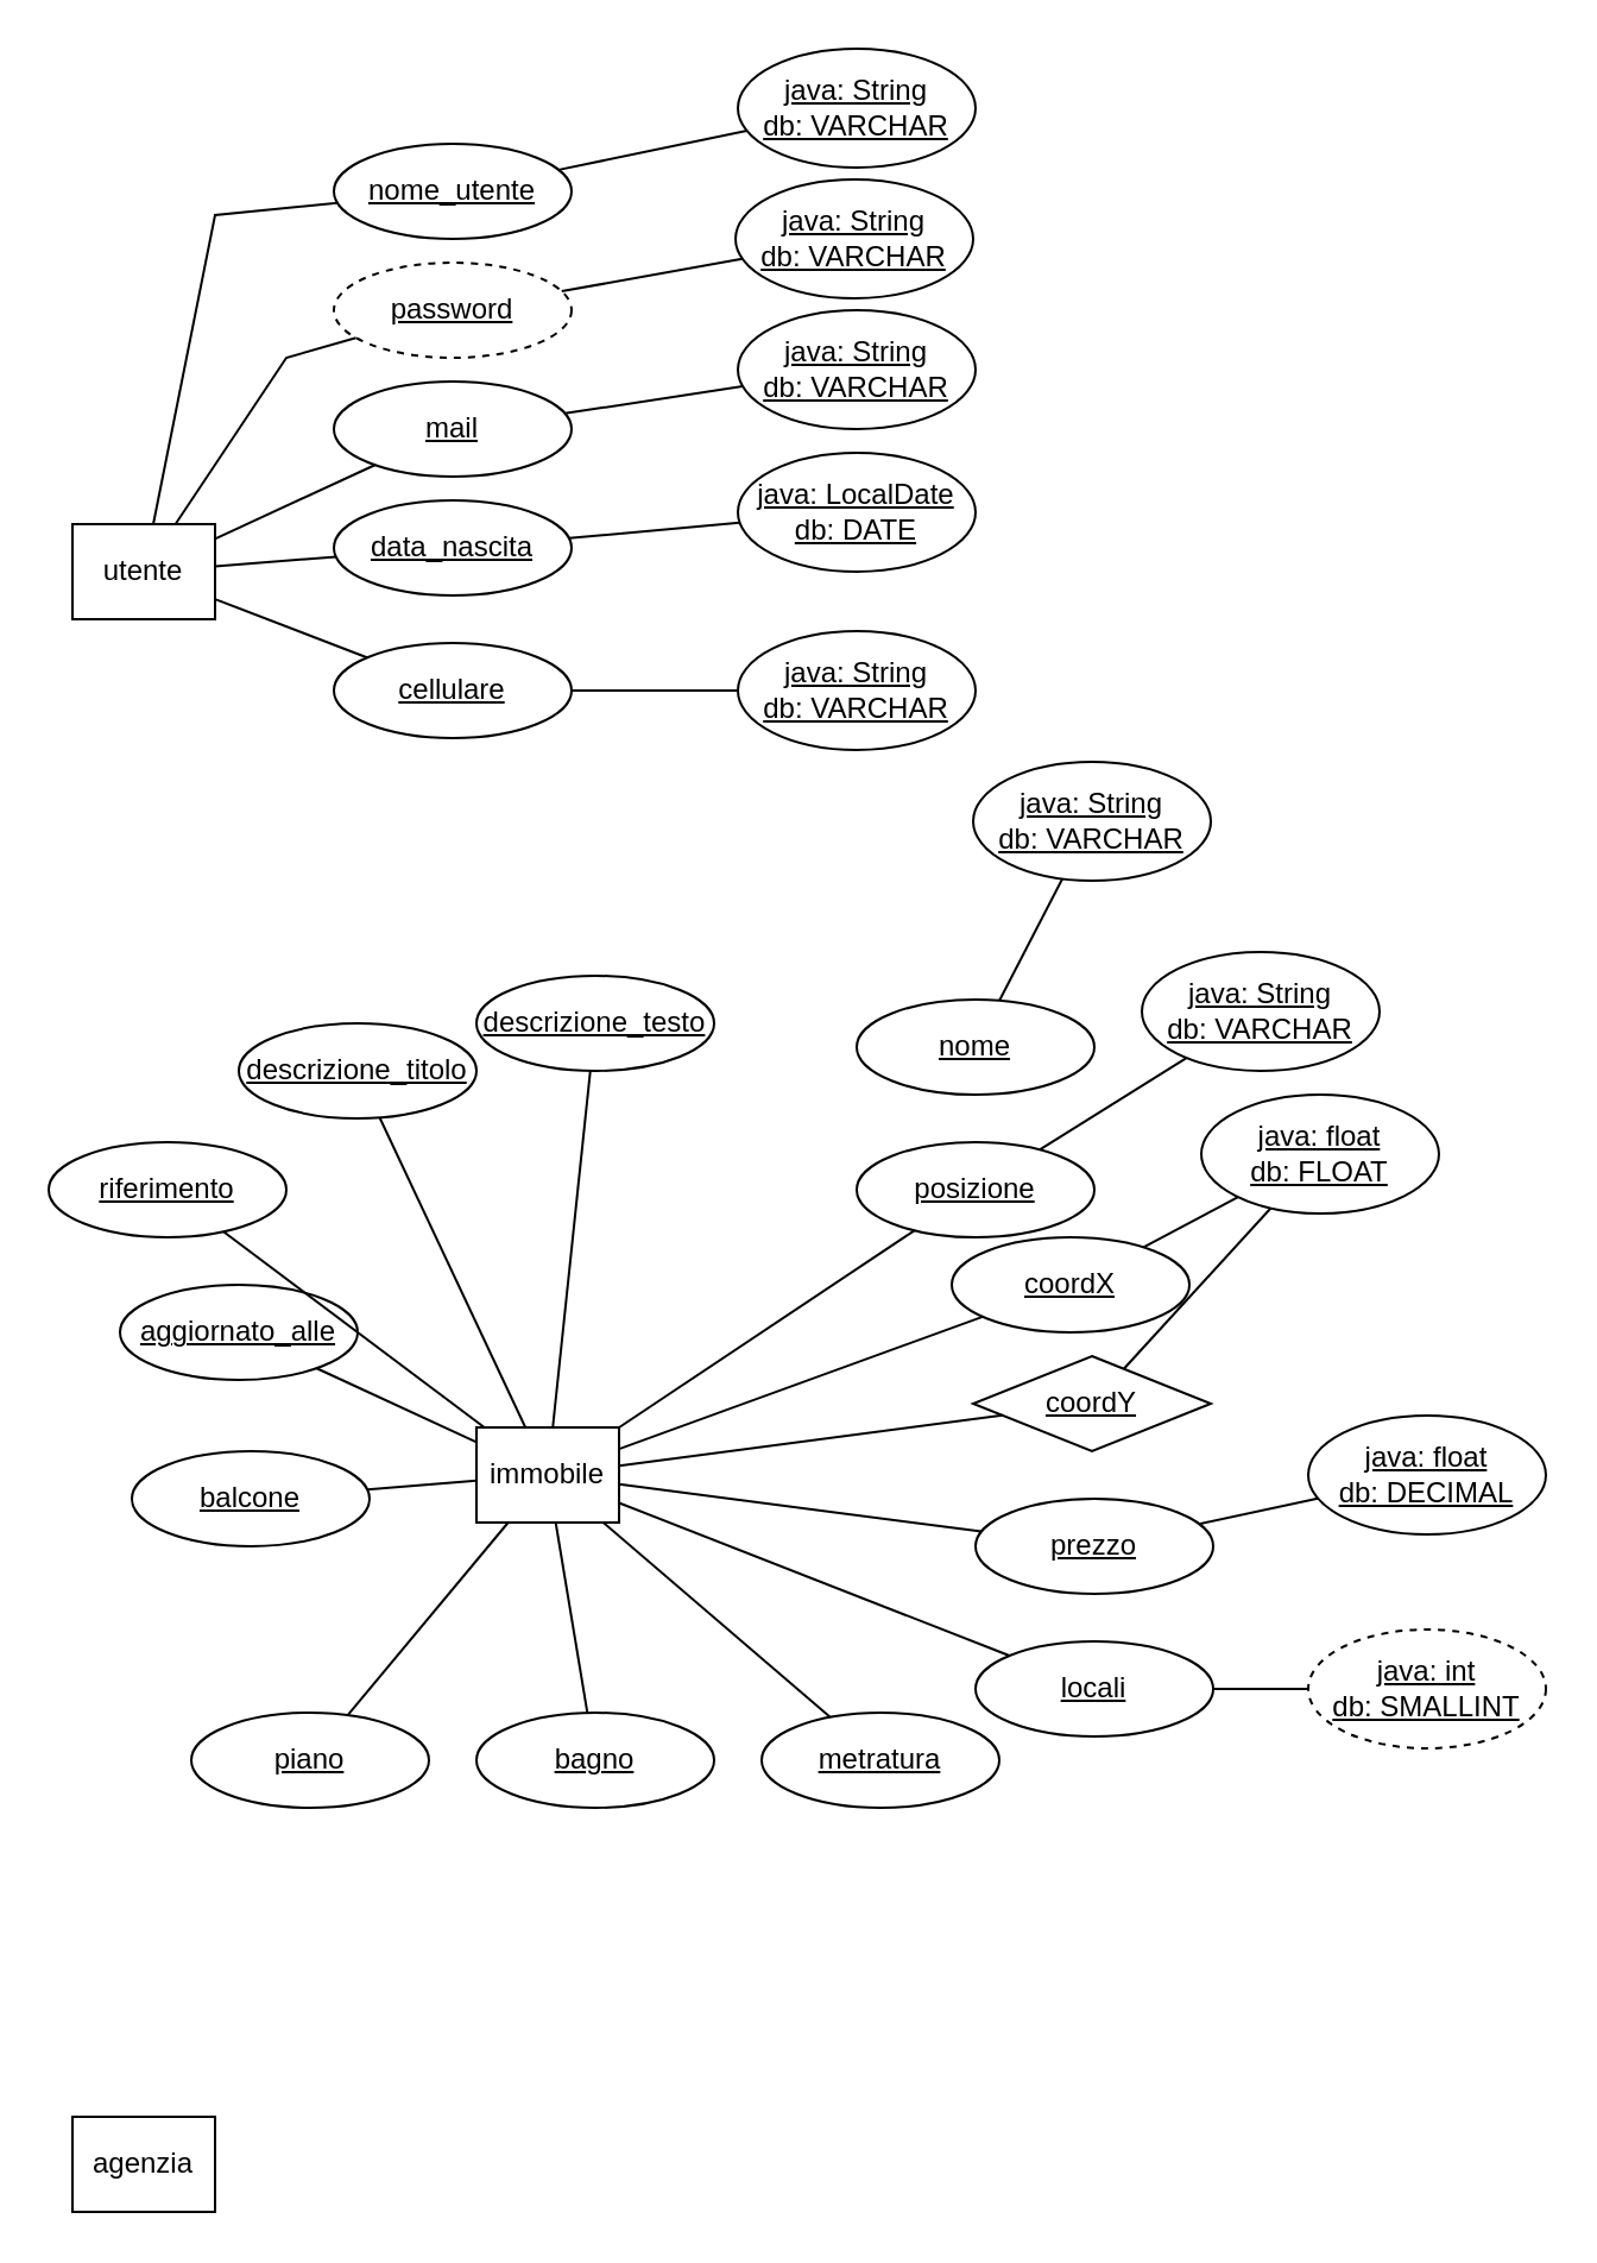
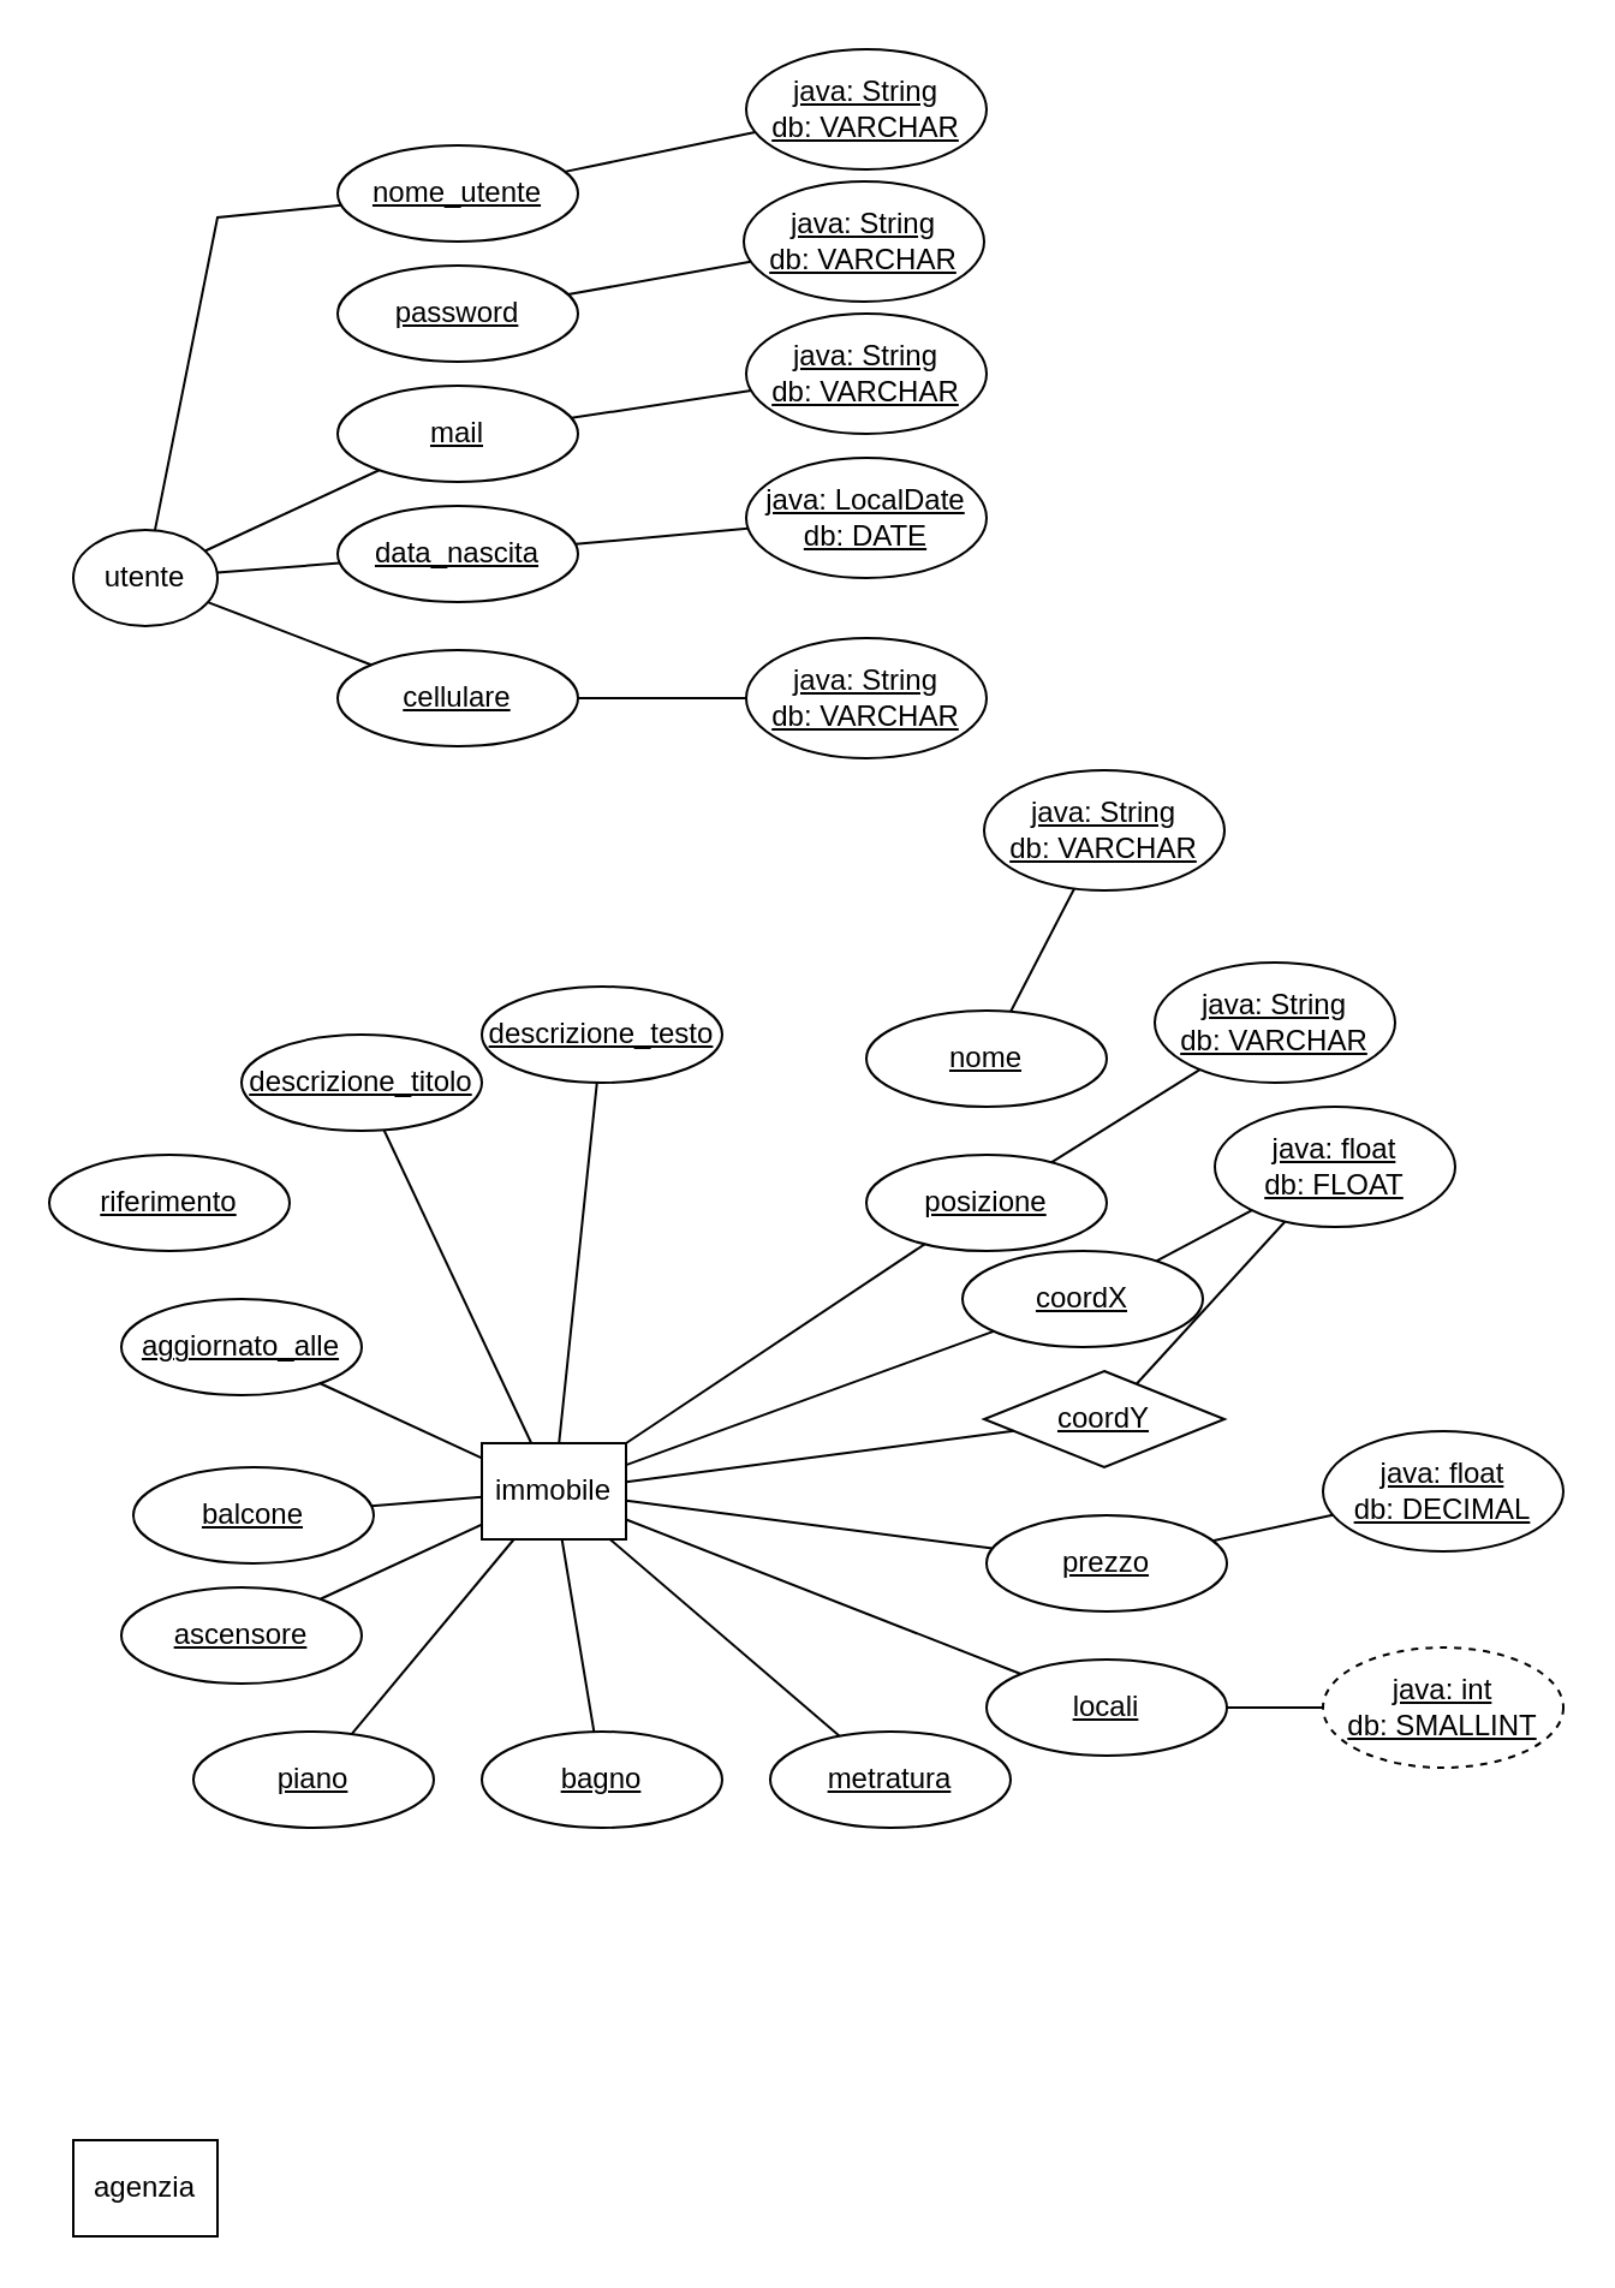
  <mxCell id="0" />
  <mxCell id="1" parent="0" />
- <mxCell id="2" value="utente" style="whiteSpace=wrap;html=1;align=center;" vertex="1" parent="1"><mxGeometry x="30" y="220" width="60" height="40" as="geometry" /></mxCell>
+ <mxCell id="2" value="utente" style="ellipse;whiteSpace=wrap;html=1;align=center;" vertex="1" parent="1"><mxGeometry x="30" y="220" width="60" height="40" as="geometry" /></mxCell>
  <mxCell id="3" value="immo&lt;span style=&quot;background-color: initial;&quot;&gt;bile&lt;/span&gt;" style="whiteSpace=wrap;html=1;align=center;" vertex="1" parent="1"><mxGeometry x="200" y="600" width="60" height="40" as="geometry" /></mxCell>
  <mxCell id="4" value="prezzo" style="ellipse;whiteSpace=wrap;html=1;align=center;fontStyle=4;" vertex="1" parent="1"><mxGeometry x="410" y="630" width="100" height="40" as="geometry" /></mxCell>
  <mxCell id="5" value="" style="endArrow=none;html=1;rounded=0;" edge="1" parent="1" source="3" target="4"><mxGeometry relative="1" as="geometry"><mxPoint x="290" y="620" as="sourcePoint" /><mxPoint x="400" y="630" as="targetPoint" /></mxGeometry></mxCell>
  <mxCell id="6" value="agenzia" style="whiteSpace=wrap;html=1;align=center;" vertex="1" parent="1"><mxGeometry x="30" y="890" width="60" height="40" as="geometry" /></mxCell>
  <mxCell id="7" value="nome_utente" style="ellipse;whiteSpace=wrap;html=1;align=center;fontStyle=4;" vertex="1" parent="1"><mxGeometry x="140" y="60" width="100" height="40" as="geometry" /></mxCell>
- <mxCell id="8" value="password" style="ellipse;whiteSpace=wrap;html=1;align=center;fontStyle=4;dashed=1;" vertex="1" parent="1"><mxGeometry x="140" y="110" width="100" height="40" as="geometry" /></mxCell>
+ <mxCell id="8" value="password" style="ellipse;whiteSpace=wrap;html=1;align=center;fontStyle=4;" vertex="1" parent="1"><mxGeometry x="140" y="110" width="100" height="40" as="geometry" /></mxCell>
  <mxCell id="9" value="" style="endArrow=none;html=1;rounded=0;" edge="1" parent="1" source="2" target="7"><mxGeometry relative="1" as="geometry"><mxPoint x="120" y="420" as="sourcePoint" /><mxPoint x="280" y="420" as="targetPoint" /><Array as="points"><mxPoint x="90" y="90" /></Array></mxGeometry></mxCell>
- <mxCell id="10" value="" style="endArrow=none;html=1;rounded=0;" edge="1" parent="1" source="2" target="8"><mxGeometry relative="1" as="geometry"><mxPoint x="120" y="420" as="sourcePoint" /><mxPoint x="280" y="420" as="targetPoint" /><Array as="points"><mxPoint x="120" y="150" /></Array></mxGeometry></mxCell>
  <mxCell id="11" value="mail" style="ellipse;whiteSpace=wrap;html=1;align=center;fontStyle=4;" vertex="1" parent="1"><mxGeometry x="140" y="160" width="100" height="40" as="geometry" /></mxCell>
  <mxCell id="12" value="" style="endArrow=none;html=1;rounded=0;" edge="1" parent="1" source="2" target="11"><mxGeometry relative="1" as="geometry"><mxPoint x="100" y="248" as="sourcePoint" /><mxPoint x="151" y="244" as="targetPoint" /></mxGeometry></mxCell>
  <mxCell id="13" value="data_nascita" style="ellipse;whiteSpace=wrap;html=1;align=center;fontStyle=4;" vertex="1" parent="1"><mxGeometry x="140" y="210" width="100" height="40" as="geometry" /></mxCell>
  <mxCell id="14" value="" style="endArrow=none;html=1;rounded=0;" edge="1" parent="1" source="2" target="13"><mxGeometry relative="1" as="geometry"><mxPoint x="100" y="250" as="sourcePoint" /><mxPoint x="150" y="250" as="targetPoint" /></mxGeometry></mxCell>
  <mxCell id="15" value="cellulare" style="ellipse;whiteSpace=wrap;html=1;align=center;fontStyle=4;" vertex="1" parent="1"><mxGeometry x="140" y="270" width="100" height="40" as="geometry" /></mxCell>
  <mxCell id="16" value="" style="endArrow=none;html=1;rounded=0;" edge="1" parent="1" source="2" target="15"><mxGeometry relative="1" as="geometry"><mxPoint x="100" y="248" as="sourcePoint" /><mxPoint x="151" y="244" as="targetPoint" /></mxGeometry></mxCell>
  <mxCell id="17" value="nome" style="ellipse;whiteSpace=wrap;html=1;align=center;fontStyle=4;" vertex="1" parent="1"><mxGeometry x="360" y="420" width="100" height="40" as="geometry" /></mxCell>
  <mxCell id="18" value="posizione" style="ellipse;whiteSpace=wrap;html=1;align=center;fontStyle=4;" vertex="1" parent="1"><mxGeometry x="360" y="480" width="100" height="40" as="geometry" /></mxCell>
  <mxCell id="19" value="" style="endArrow=none;html=1;rounded=0;" edge="1" parent="1" source="3" target="18"><mxGeometry relative="1" as="geometry"><mxPoint x="260" y="580" as="sourcePoint" /><mxPoint x="320" y="580" as="targetPoint" /></mxGeometry></mxCell>
  <mxCell id="20" value="locali" style="ellipse;whiteSpace=wrap;html=1;align=center;fontStyle=4;" vertex="1" parent="1"><mxGeometry x="410" y="690" width="100" height="40" as="geometry" /></mxCell>
  <mxCell id="21" value="metratura" style="ellipse;whiteSpace=wrap;html=1;align=center;fontStyle=4;" vertex="1" parent="1"><mxGeometry x="320" y="720" width="100" height="40" as="geometry" /></mxCell>
  <mxCell id="22" value="bagno" style="ellipse;whiteSpace=wrap;html=1;align=center;fontStyle=4;" vertex="1" parent="1"><mxGeometry x="200" y="720" width="100" height="40" as="geometry" /></mxCell>
  <mxCell id="23" value="piano" style="ellipse;whiteSpace=wrap;html=1;align=center;fontStyle=4;" vertex="1" parent="1"><mxGeometry x="80" y="720" width="100" height="40" as="geometry" /></mxCell>
  <mxCell id="24" value="balcone" style="ellipse;whiteSpace=wrap;html=1;align=center;fontStyle=4;" vertex="1" parent="1"><mxGeometry x="55" y="610" width="100" height="40" as="geometry" /></mxCell>
+ <mxCell id="25" value="ascensore" style="ellipse;whiteSpace=wrap;html=1;align=center;fontStyle=4;" vertex="1" parent="1"><mxGeometry x="50" y="660" width="100" height="40" as="geometry" /></mxCell>
  <mxCell id="26" value="" style="endArrow=none;html=1;rounded=0;" edge="1" parent="1" source="3" target="20"><mxGeometry relative="1" as="geometry"><mxPoint x="260" y="670" as="sourcePoint" /><mxPoint x="320" y="670" as="targetPoint" /></mxGeometry></mxCell>
  <mxCell id="27" value="" style="endArrow=none;html=1;rounded=0;" edge="1" parent="1" source="3" target="21"><mxGeometry relative="1" as="geometry"><mxPoint x="250" y="679.8" as="sourcePoint" /><mxPoint x="310" y="679.8" as="targetPoint" /></mxGeometry></mxCell>
  <mxCell id="28" value="" style="endArrow=none;html=1;rounded=0;" edge="1" parent="1" source="3" target="22"><mxGeometry relative="1" as="geometry"><mxPoint x="240" y="690" as="sourcePoint" /><mxPoint x="300" y="690" as="targetPoint" /></mxGeometry></mxCell>
  <mxCell id="29" value="" style="endArrow=none;html=1;rounded=0;" edge="1" parent="1" source="3" target="24"><mxGeometry relative="1" as="geometry"><mxPoint x="200" y="660" as="sourcePoint" /><mxPoint x="260" y="660" as="targetPoint" /></mxGeometry></mxCell>
+ <mxCell id="30" value="" style="endArrow=none;html=1;rounded=0;" edge="1" parent="1" source="3" target="25"><mxGeometry relative="1" as="geometry"><mxPoint x="190" y="669.8" as="sourcePoint" /><mxPoint x="250" y="669.8" as="targetPoint" /></mxGeometry></mxCell>
  <mxCell id="31" value="" style="endArrow=none;html=1;rounded=0;" edge="1" parent="1" source="3" target="23"><mxGeometry relative="1" as="geometry"><mxPoint x="180" y="680" as="sourcePoint" /><mxPoint x="240" y="680" as="targetPoint" /></mxGeometry></mxCell>
  <mxCell id="32" value="aggiornato_alle" style="ellipse;whiteSpace=wrap;html=1;align=center;fontStyle=4;" vertex="1" parent="1"><mxGeometry x="50" y="540" width="100" height="40" as="geometry" /></mxCell>
  <mxCell id="33" value="" style="endArrow=none;html=1;rounded=0;" edge="1" parent="1" source="3" target="32"><mxGeometry relative="1" as="geometry"><mxPoint x="200" y="599.6" as="sourcePoint" /><mxPoint x="140" y="599.6" as="targetPoint" /></mxGeometry></mxCell>
  <mxCell id="34" value="riferimento" style="ellipse;whiteSpace=wrap;html=1;align=center;fontStyle=4;" vertex="1" parent="1"><mxGeometry x="20" y="480" width="100" height="40" as="geometry" /></mxCell>
- <mxCell id="35" value="" style="endArrow=none;html=1;rounded=0;" edge="1" parent="1" source="3" target="34"><mxGeometry relative="1" as="geometry"><mxPoint x="217.25" y="560.89" as="sourcePoint" /><mxPoint x="150.25" y="529.89" as="targetPoint" /></mxGeometry></mxCell>
  <mxCell id="36" value="descrizione_titolo" style="ellipse;whiteSpace=wrap;html=1;align=center;fontStyle=4;" vertex="1" parent="1"><mxGeometry x="100" y="430" width="100" height="40" as="geometry" /></mxCell>
  <mxCell id="37" value="descrizione_testo" style="ellipse;whiteSpace=wrap;html=1;align=center;fontStyle=4;" vertex="1" parent="1"><mxGeometry x="200" y="410" width="100" height="40" as="geometry" /></mxCell>
  <mxCell id="38" value="" style="endArrow=none;html=1;rounded=0;" edge="1" parent="1" source="3" target="37"><mxGeometry relative="1" as="geometry"><mxPoint x="212.5" y="553.86" as="sourcePoint" /><mxPoint x="297.5" y="519.86" as="targetPoint" /></mxGeometry></mxCell>
  <mxCell id="39" value="" style="endArrow=none;html=1;rounded=0;" edge="1" parent="1" source="3" target="36"><mxGeometry relative="1" as="geometry"><mxPoint x="202.5" y="544" as="sourcePoint" /><mxPoint x="287.5" y="510" as="targetPoint" /></mxGeometry></mxCell>
  <mxCell id="40" value="" style="endArrow=none;html=1;rounded=0;" edge="1" parent="1" source="7" target="41"><mxGeometry relative="1" as="geometry"><mxPoint x="290" y="79.8" as="sourcePoint" /><mxPoint x="320" y="80" as="targetPoint" /></mxGeometry></mxCell>
  <mxCell id="41" value="java: String&lt;div&gt;db: VARCHAR&lt;/div&gt;" style="ellipse;whiteSpace=wrap;html=1;align=center;fontStyle=4;" vertex="1" parent="1"><mxGeometry x="310" y="20" width="100" height="50" as="geometry" /></mxCell>
  <mxCell id="42" value="java: String&lt;div&gt;db: VARCHAR&lt;/div&gt;" style="ellipse;whiteSpace=wrap;html=1;align=center;fontStyle=4;" vertex="1" parent="1"><mxGeometry x="309" y="75" width="100" height="50" as="geometry" /></mxCell>
  <mxCell id="43" value="" style="endArrow=none;html=1;rounded=0;" edge="1" parent="1" source="8" target="42"><mxGeometry relative="1" as="geometry"><mxPoint x="260.45" y="160.08" as="sourcePoint" /><mxPoint x="339.45" y="143.08" as="targetPoint" /></mxGeometry></mxCell>
  <mxCell id="44" value="" style="endArrow=none;html=1;rounded=0;" edge="1" parent="1" source="11" target="45"><mxGeometry relative="1" as="geometry"><mxPoint x="270.45" y="176.53" as="sourcePoint" /><mxPoint x="349.45" y="159.53" as="targetPoint" /></mxGeometry></mxCell>
  <mxCell id="45" value="java: String&lt;div&gt;db: VARCHAR&lt;/div&gt;" style="ellipse;whiteSpace=wrap;html=1;align=center;fontStyle=4;" vertex="1" parent="1"><mxGeometry x="310" y="130" width="100" height="50" as="geometry" /></mxCell>
  <mxCell id="46" value="java: LocalDate&lt;div&gt;db: DATE&lt;/div&gt;" style="ellipse;whiteSpace=wrap;html=1;align=center;fontStyle=4;" vertex="1" parent="1"><mxGeometry x="310" y="190" width="100" height="50" as="geometry" /></mxCell>
  <mxCell id="47" value="" style="endArrow=none;html=1;rounded=0;" edge="1" parent="1" source="13" target="46"><mxGeometry relative="1" as="geometry"><mxPoint x="254.97" y="245.39" as="sourcePoint" /><mxPoint x="329.97" y="234.39" as="targetPoint" /></mxGeometry></mxCell>
  <mxCell id="48" value="java: String&lt;div&gt;db: VARCHAR&lt;/div&gt;" style="ellipse;whiteSpace=wrap;html=1;align=center;fontStyle=4;" vertex="1" parent="1"><mxGeometry x="310" y="265" width="100" height="50" as="geometry" /></mxCell>
  <mxCell id="49" value="" style="endArrow=none;html=1;rounded=0;" edge="1" parent="1" source="15" target="48"><mxGeometry relative="1" as="geometry"><mxPoint x="240.13" y="270.22" as="sourcePoint" /><mxPoint x="312.13" y="263.22" as="targetPoint" /></mxGeometry></mxCell>
  <mxCell id="50" value="java: String&lt;div&gt;db: VARCHAR&lt;/div&gt;" style="ellipse;whiteSpace=wrap;html=1;align=center;fontStyle=4;" vertex="1" parent="1"><mxGeometry x="409" y="320" width="100" height="50" as="geometry" /></mxCell>
  <mxCell id="51" value="" style="endArrow=none;html=1;rounded=0;" edge="1" parent="1" source="17" target="50"><mxGeometry relative="1" as="geometry"><mxPoint x="270" y="340" as="sourcePoint" /><mxPoint x="340" y="340" as="targetPoint" /></mxGeometry></mxCell>
  <mxCell id="52" value="java: String&lt;div&gt;db: VARCHAR&lt;/div&gt;" style="ellipse;whiteSpace=wrap;html=1;align=center;fontStyle=4;" vertex="1" parent="1"><mxGeometry x="480" y="400" width="100" height="50" as="geometry" /></mxCell>
  <mxCell id="53" value="" style="endArrow=none;html=1;rounded=0;" edge="1" parent="1" source="18" target="52"><mxGeometry relative="1" as="geometry"><mxPoint x="490.14" y="618.04" as="sourcePoint" /><mxPoint x="600.14" y="560.04" as="targetPoint" /></mxGeometry></mxCell>
  <mxCell id="54" value="coordX" style="ellipse;whiteSpace=wrap;html=1;align=center;fontStyle=4;" vertex="1" parent="1"><mxGeometry x="400" y="520" width="100" height="40" as="geometry" /></mxCell>
  <mxCell id="55" value="coordY" style="rhombus;whiteSpace=wrap;html=1;align=center;fontStyle=4;" vertex="1" parent="1"><mxGeometry x="409" y="570" width="100" height="40" as="geometry" /></mxCell>
  <mxCell id="56" value="" style="endArrow=none;html=1;rounded=0;" edge="1" parent="1" source="3" target="54"><mxGeometry relative="1" as="geometry"><mxPoint x="284.72" y="622.85" as="sourcePoint" /><mxPoint x="408.72" y="539.85" as="targetPoint" /></mxGeometry></mxCell>
  <mxCell id="57" value="" style="endArrow=none;html=1;rounded=0;" edge="1" parent="1" source="3" target="55"><mxGeometry relative="1" as="geometry"><mxPoint x="267" y="617.73" as="sourcePoint" /><mxPoint x="420" y="561.73" as="targetPoint" /></mxGeometry></mxCell>
  <mxCell id="58" value="java: float&lt;div&gt;db: FLOAT&lt;/div&gt;" style="ellipse;whiteSpace=wrap;html=1;align=center;fontStyle=4;" vertex="1" parent="1"><mxGeometry x="505" y="460" width="100" height="50" as="geometry" /></mxCell>
  <mxCell id="59" value="" style="endArrow=none;html=1;rounded=0;" edge="1" parent="1" source="54" target="58"><mxGeometry relative="1" as="geometry"><mxPoint x="500" y="675.55" as="sourcePoint" /><mxPoint x="653" y="619.55" as="targetPoint" /></mxGeometry></mxCell>
  <mxCell id="60" value="" style="endArrow=none;html=1;rounded=0;" edge="1" parent="1" source="55" target="58"><mxGeometry relative="1" as="geometry"><mxPoint x="549.6" y="583.89" as="sourcePoint" /><mxPoint x="607.6" y="559.89" as="targetPoint" /></mxGeometry></mxCell>
  <mxCell id="61" value="java: float&lt;div&gt;db: DECIMAL&lt;/div&gt;" style="ellipse;whiteSpace=wrap;html=1;align=center;fontStyle=4;" vertex="1" parent="1"><mxGeometry x="550" y="595" width="100" height="50" as="geometry" /></mxCell>
  <mxCell id="62" value="" style="endArrow=none;html=1;rounded=0;" edge="1" parent="1" source="4" target="61"><mxGeometry relative="1" as="geometry"><mxPoint x="530.13" y="595.17" as="sourcePoint" /><mxPoint x="605.13" y="530.17" as="targetPoint" /></mxGeometry></mxCell>
  <mxCell id="63" value="java: int&lt;div&gt;db: SMALLINT&lt;/div&gt;" style="ellipse;whiteSpace=wrap;html=1;align=center;fontStyle=4;dashed=1;" vertex="1" parent="1"><mxGeometry x="550" y="685" width="100" height="50" as="geometry" /></mxCell>
  <mxCell id="64" value="" style="endArrow=none;html=1;rounded=0;" edge="1" parent="1" source="20" target="63"><mxGeometry relative="1" as="geometry"><mxPoint x="509.88" y="671.15" as="sourcePoint" /><mxPoint x="559.88" y="660.15" as="targetPoint" /></mxGeometry></mxCell>
